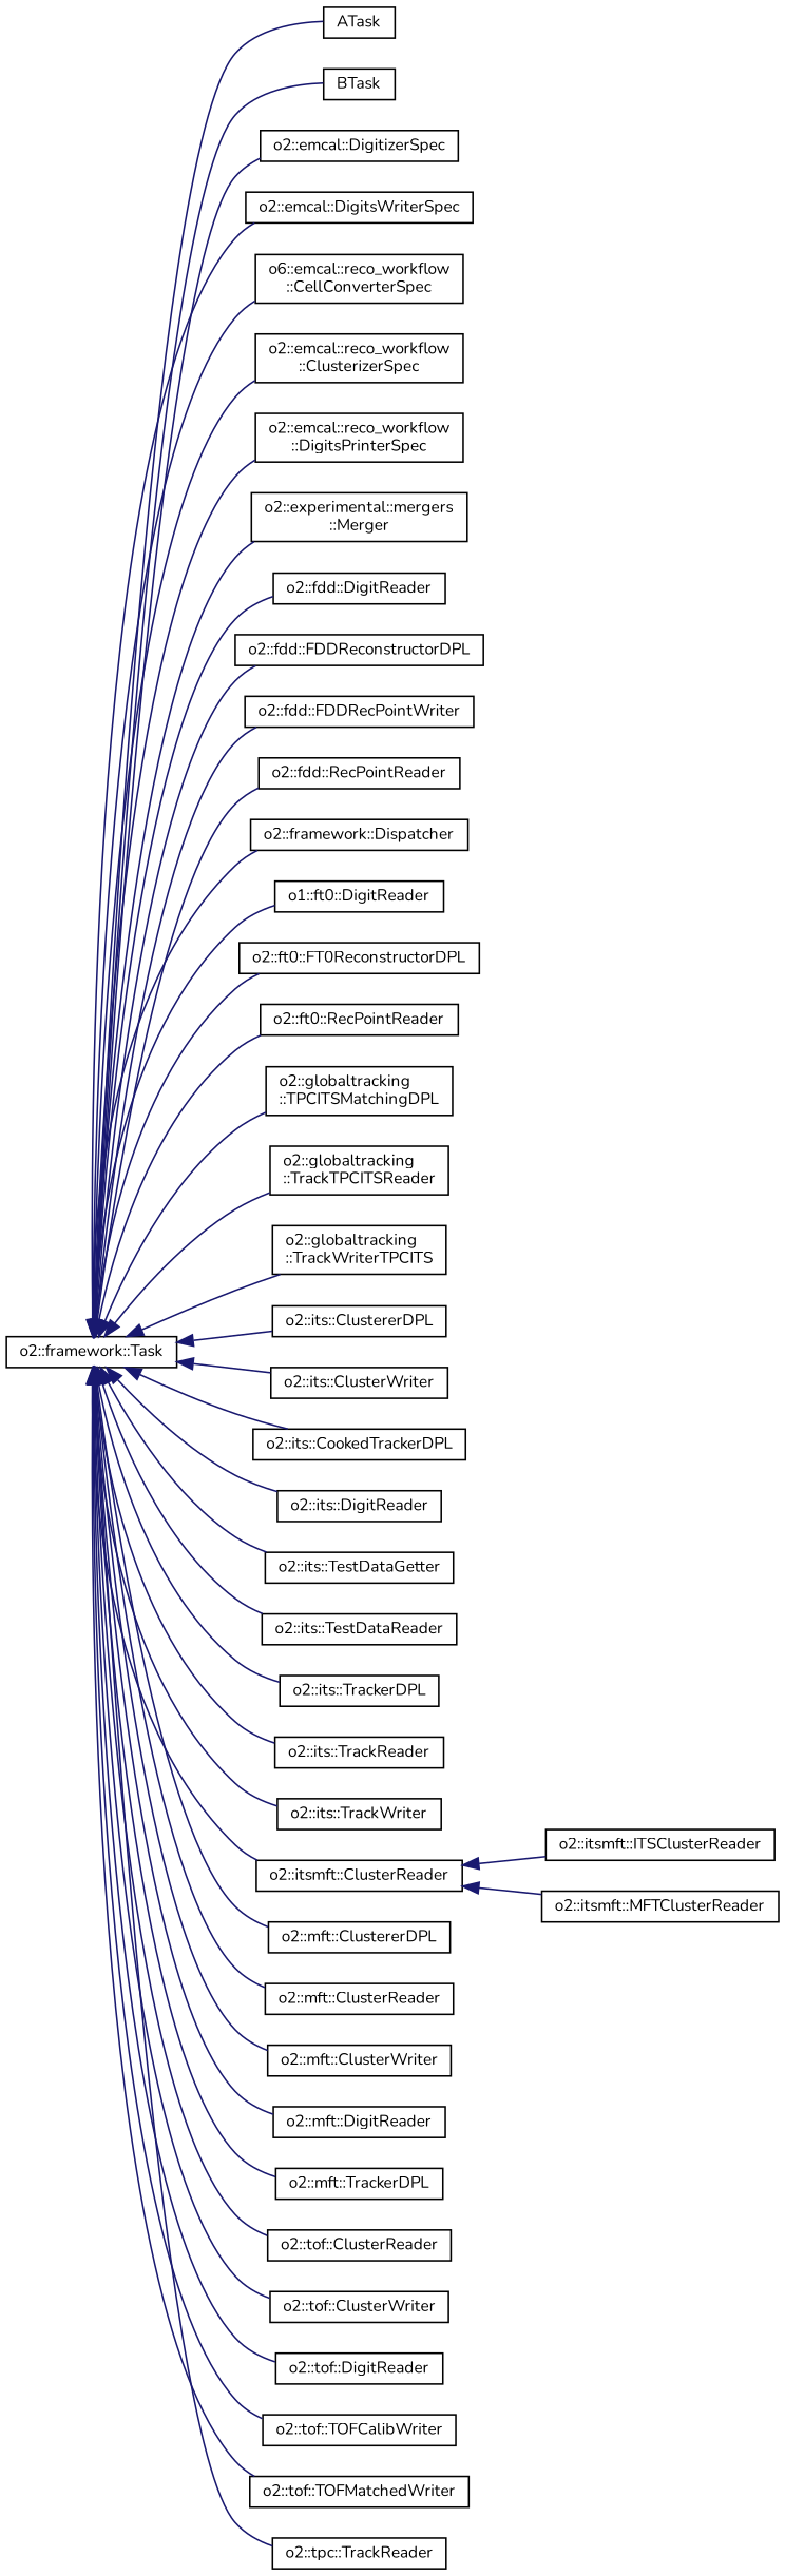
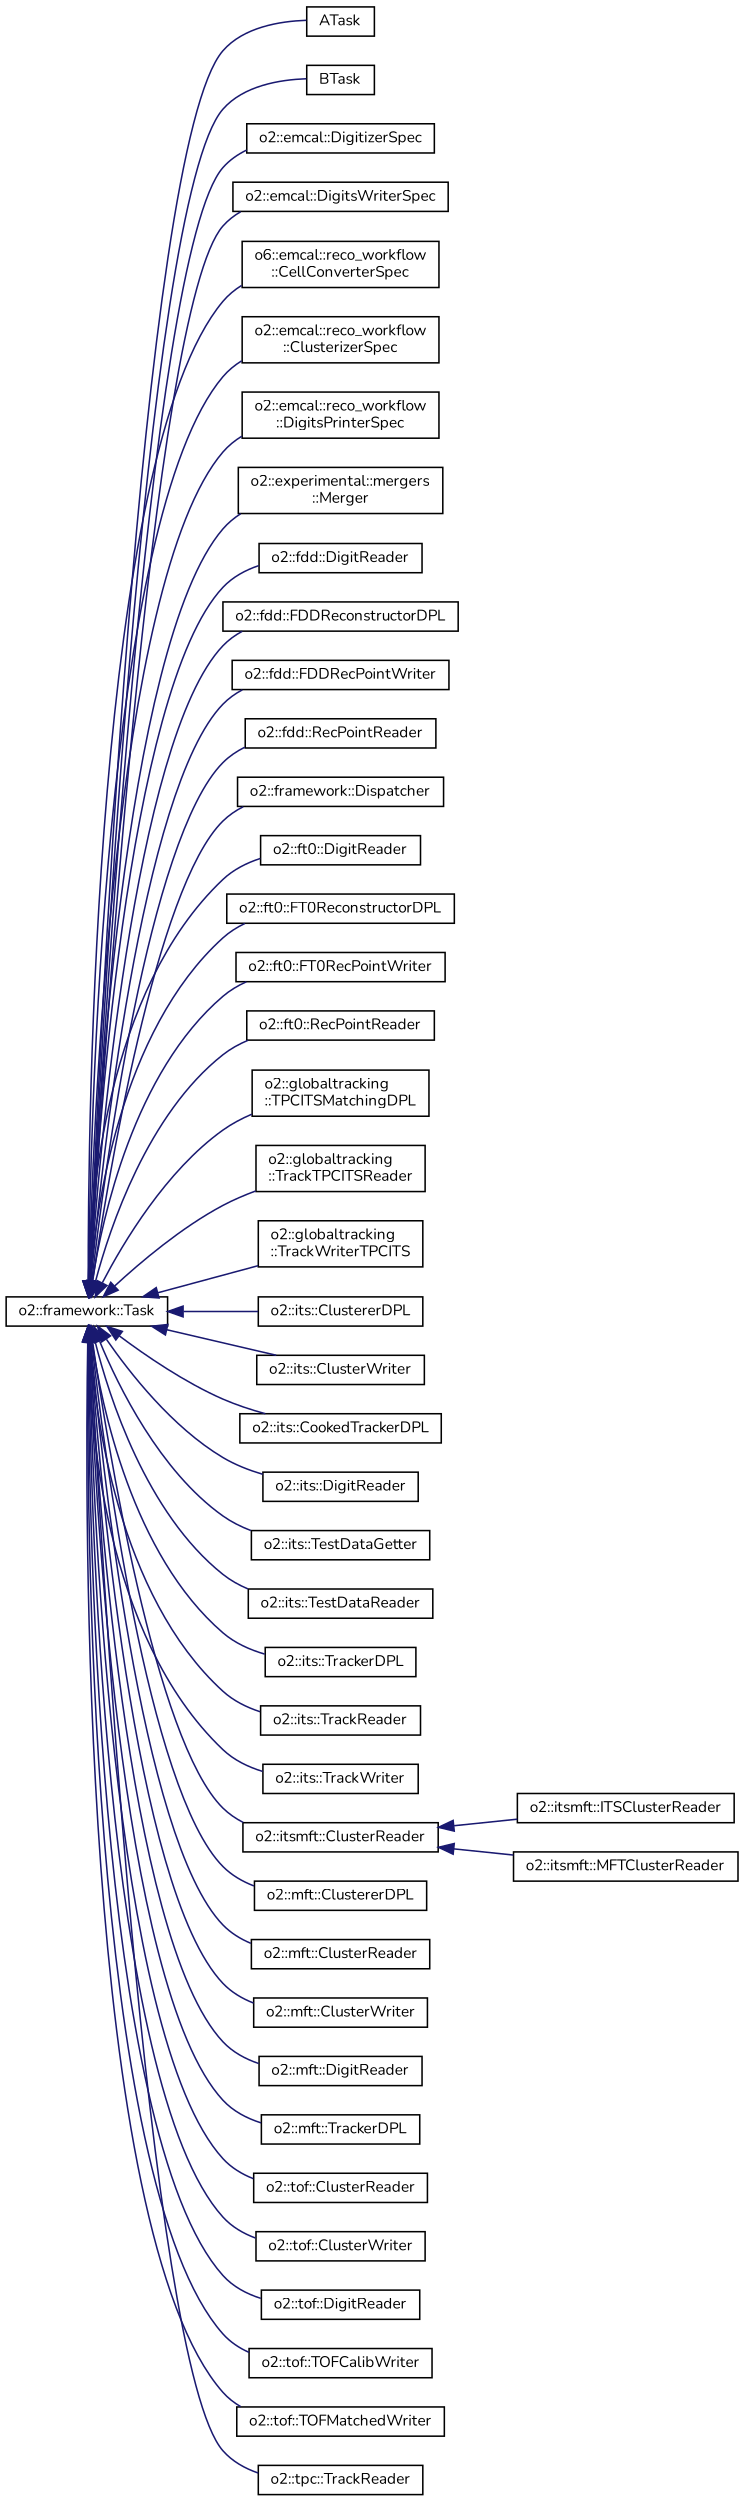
  digraph {
    fontname=Nunito
    rankdir=LR
    node [color=black fontname=Nunito fontsize=10 shape=record]
    edge [color=midnightblue dir=back fontname=Nunito fontsize=10 labelfontname=Helvetica labelfontsize=10 style=solid]
    n1 [height=0.2 label="o2::framework::Task" width=0.4]
    n2 [height=0.2 label=ATask width=0.4]
    n3 [height=0.2 label=BTask width=0.4]
    n4 [height=0.2 label="o2::emcal::DigitizerSpec" width=0.4]
    n5 [height=0.2 label="o2::emcal::DigitsWriterSpec" width=0.4]
    n6 [height=0.2 label="o6::emcal::reco_workflow\l::CellConverterSpec" width=0.4]
    n7 [height=0.2 label="o2::emcal::reco_workflow\l::ClusterizerSpec" width=0.4]
    n8 [height=0.2 label="o2::emcal::reco_workflow\l::DigitsPrinterSpec" width=0.4]
    n9 [height=0.2 label="o2::experimental::mergers\l::Merger" width=0.4]
    n10 [height=0.2 label="o2::fdd::DigitReader" width=0.4]
    n11 [height=0.2 label="o2::fdd::FDDReconstructorDPL" width=0.4]
    n12 [height=0.2 label="o2::fdd::FDDRecPointWriter" width=0.4]
    n13 [height=0.2 label="o2::fdd::RecPointReader" width=0.4]
    n14 [height=0.2 label="o2::framework::Dispatcher" width=0.4]
-   n15 [height=0.2 label="o1::ft0::DigitReader" width=0.4]
+   n15 [height=0.2 label="o2::ft0::DigitReader" width=0.4]
    n16 [height=0.2 label="o2::ft0::FT0ReconstructorDPL" width=0.4]
+   n17 [height=0.2 label="o2::ft0::FT0RecPointWriter" width=0.4]
    n18 [height=0.2 label="o2::ft0::RecPointReader" width=0.4]
    n19 [height=0.2 label="o2::globaltracking\l::TPCITSMatchingDPL" width=0.4]
    n20 [height=0.2 label="o2::globaltracking\l::TrackTPCITSReader" width=0.4]
    n21 [height=0.2 label="o2::globaltracking\l::TrackWriterTPCITS" width=0.4]
    n22 [height=0.2 label="o2::its::ClustererDPL" width=0.4]
    n23 [height=0.2 label="o2::its::ClusterWriter" width=0.4]
    n24 [height=0.2 label="o2::its::CookedTrackerDPL" width=0.4]
    n25 [height=0.2 label="o2::its::DigitReader" width=0.4]
    n26 [height=0.2 label="o2::its::TestDataGetter" width=0.4]
    n27 [height=0.2 label="o2::its::TestDataReader" width=0.4]
    n28 [height=0.2 label="o2::its::TrackerDPL" width=0.4]
    n29 [height=0.2 label="o2::its::TrackReader" width=0.4]
    n30 [height=0.2 label="o2::its::TrackWriter" width=0.4]
    n31 [height=0.2 label="o2::itsmft::ClusterReader" width=0.4]
    n32 [height=0.2 label="o2::mft::ClustererDPL" width=0.4]
    n33 [height=0.2 label="o2::mft::ClusterReader" width=0.4]
    n34 [height=0.2 label="o2::mft::ClusterWriter" width=0.4]
    n35 [height=0.2 label="o2::mft::DigitReader" width=0.4]
    n36 [height=0.2 label="o2::mft::TrackerDPL" width=0.4]
    n37 [height=0.2 label="o2::tof::ClusterReader" width=0.4]
    n38 [height=0.2 label="o2::tof::ClusterWriter" width=0.4]
    n39 [height=0.2 label="o2::tof::DigitReader" width=0.4]
    n40 [height=0.2 label="o2::tof::TOFCalibWriter" width=0.4]
    n41 [height=0.2 label="o2::tof::TOFMatchedWriter" width=0.4]
    n42 [height=0.2 label="o2::tpc::TrackReader" width=0.4]
    n43 [height=0.2 label="o2::itsmft::ITSClusterReader" width=0.4]
    n44 [height=0.2 label="o2::itsmft::MFTClusterReader" width=0.4]
    n1 -> n2
    n1 -> n3
    n1 -> n4
    n1 -> n5
    n1 -> n6
    n1 -> n7
    n1 -> n8
    n1 -> n9
    n1 -> n10
    n1 -> n11
    n1 -> n12
    n1 -> n13
    n1 -> n14
    n1 -> n15
    n1 -> n16
+   n1 -> n17
    n1 -> n18
    n1 -> n19
    n1 -> n20
    n1 -> n21
    n1 -> n22
    n1 -> n23
    n1 -> n24
    n1 -> n25
    n1 -> n26
    n1 -> n27
    n1 -> n28
    n1 -> n29
    n1 -> n30
    n1 -> n31
    n1 -> n32
    n1 -> n33
    n1 -> n34
    n1 -> n35
    n1 -> n36
    n1 -> n37
    n1 -> n38
    n1 -> n39
    n1 -> n40
    n1 -> n41
    n1 -> n42
    n31 -> n43
    n31 -> n44
  }
